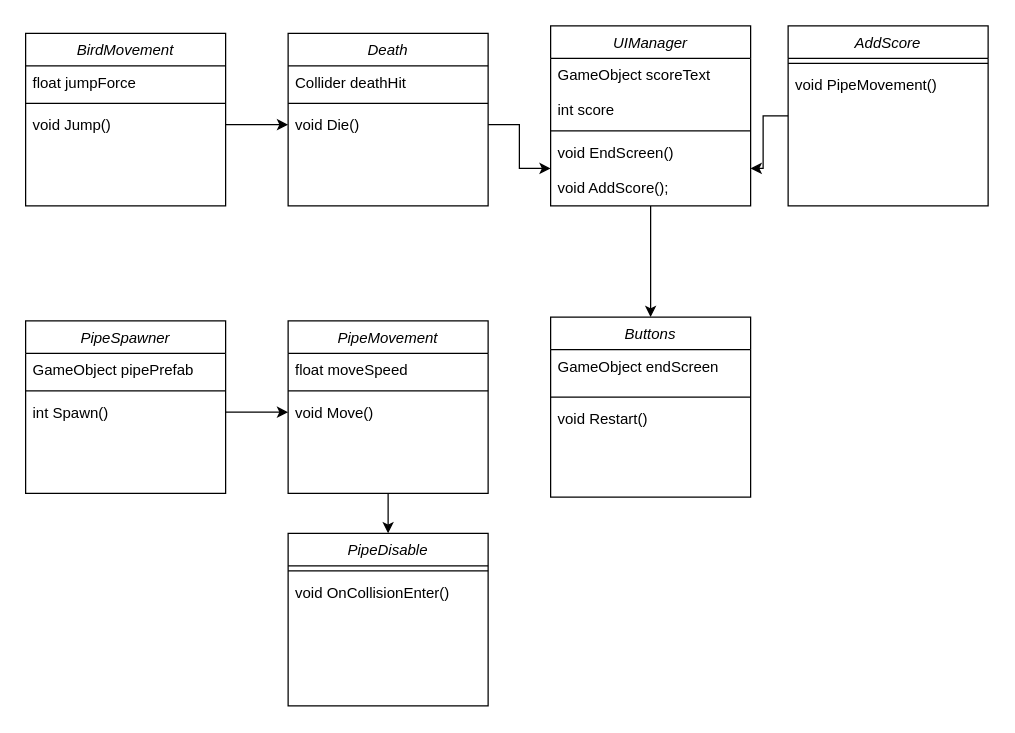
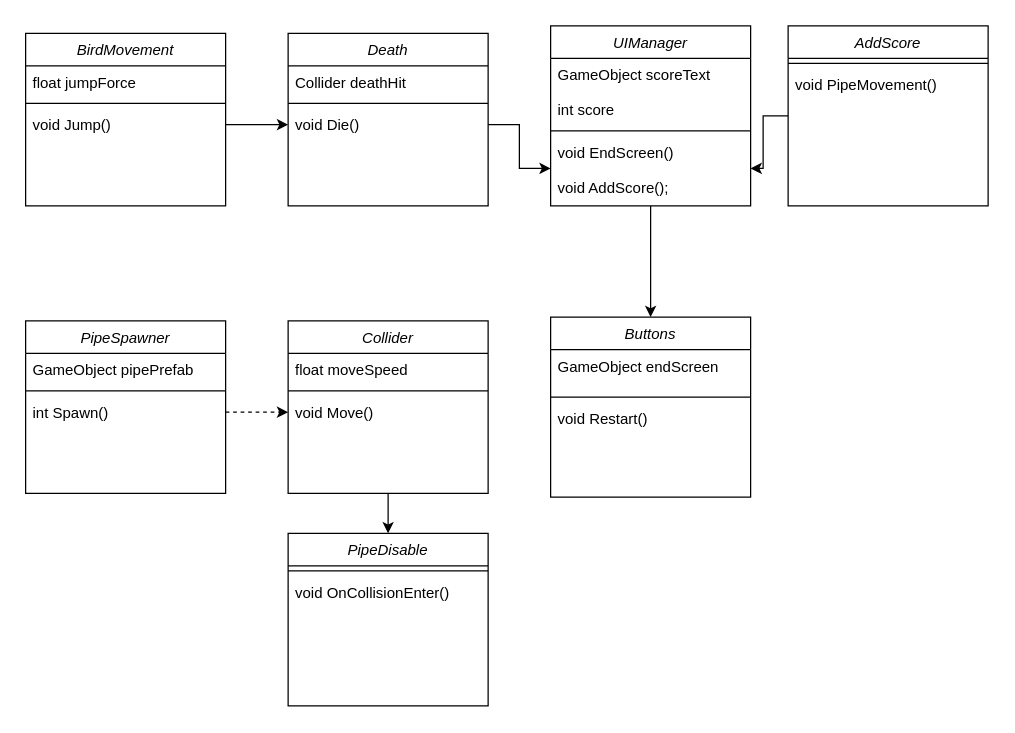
  <mxCell id="0" />
  <mxCell id="1" parent="0" />
  <mxCell id="2" value="BirdMovement" style="swimlane;fontStyle=2;align=center;verticalAlign=top;childLayout=stackLayout;horizontal=1;startSize=26;horizontalStack=0;resizeParent=1;resizeLast=0;collapsible=1;marginBottom=0;rounded=0;shadow=0;strokeWidth=1;" parent="1" vertex="1"><mxGeometry x="20" y="26" width="160" height="138" as="geometry"><mxRectangle x="220" y="120" width="160" height="26" as="alternateBounds" /></mxGeometry></mxCell>
  <mxCell id="3" value="float jumpForce" style="text;align=left;verticalAlign=top;spacingLeft=4;spacingRight=4;overflow=hidden;rotatable=0;points=[[0,0.5],[1,0.5]];portConstraint=eastwest;" parent="2" vertex="1"><mxGeometry y="26" width="160" height="26" as="geometry" /></mxCell>
  <mxCell id="4" value="" style="line;html=1;strokeWidth=1;align=left;verticalAlign=middle;spacingTop=-1;spacingLeft=3;spacingRight=3;rotatable=0;labelPosition=right;points=[];portConstraint=eastwest;" parent="2" vertex="1"><mxGeometry y="52" width="160" height="8" as="geometry" /></mxCell>
  <mxCell id="5" value="void Jump()" style="text;align=left;verticalAlign=top;spacingLeft=4;spacingRight=4;overflow=hidden;rotatable=0;points=[[0,0.5],[1,0.5]];portConstraint=eastwest;" parent="2" vertex="1"><mxGeometry y="60" width="160" height="26" as="geometry" /></mxCell>
  <mxCell id="6" style="edgeStyle=orthogonalEdgeStyle;rounded=0;orthogonalLoop=1;jettySize=auto;html=1;exitX=0.5;exitY=1;exitDx=0;exitDy=0;entryX=0.5;entryY=0;entryDx=0;entryDy=0;" edge="1" parent="1" source="7" target="31"><mxGeometry relative="1" as="geometry" /></mxCell>
- <mxCell id="7" value="PipeMovement" style="swimlane;fontStyle=2;align=center;verticalAlign=top;childLayout=stackLayout;horizontal=1;startSize=26;horizontalStack=0;resizeParent=1;resizeLast=0;collapsible=1;marginBottom=0;rounded=0;shadow=0;strokeWidth=1;" parent="1" vertex="1"><mxGeometry x="230" y="256" width="160" height="138" as="geometry"><mxRectangle x="220" y="120" width="160" height="26" as="alternateBounds" /></mxGeometry></mxCell>
+ <mxCell id="7" value="Collider" style="swimlane;fontStyle=2;align=center;verticalAlign=top;childLayout=stackLayout;horizontal=1;startSize=26;horizontalStack=0;resizeParent=1;resizeLast=0;collapsible=1;marginBottom=0;rounded=0;shadow=0;strokeWidth=1;" parent="1" vertex="1"><mxGeometry x="230" y="256" width="160" height="138" as="geometry"><mxRectangle x="220" y="120" width="160" height="26" as="alternateBounds" /></mxGeometry></mxCell>
  <mxCell id="8" value="float moveSpeed" style="text;align=left;verticalAlign=top;spacingLeft=4;spacingRight=4;overflow=hidden;rotatable=0;points=[[0,0.5],[1,0.5]];portConstraint=eastwest;" parent="7" vertex="1"><mxGeometry y="26" width="160" height="26" as="geometry" /></mxCell>
  <mxCell id="9" value="" style="line;html=1;strokeWidth=1;align=left;verticalAlign=middle;spacingTop=-1;spacingLeft=3;spacingRight=3;rotatable=0;labelPosition=right;points=[];portConstraint=eastwest;" parent="7" vertex="1"><mxGeometry y="52" width="160" height="8" as="geometry" /></mxCell>
  <mxCell id="10" value="void Move()" style="text;align=left;verticalAlign=top;spacingLeft=4;spacingRight=4;overflow=hidden;rotatable=0;points=[[0,0.5],[1,0.5]];portConstraint=eastwest;" parent="7" vertex="1"><mxGeometry y="60" width="160" height="26" as="geometry" /></mxCell>
  <mxCell id="11" value="PipeSpawner" style="swimlane;fontStyle=2;align=center;verticalAlign=top;childLayout=stackLayout;horizontal=1;startSize=26;horizontalStack=0;resizeParent=1;resizeLast=0;collapsible=1;marginBottom=0;rounded=0;shadow=0;strokeWidth=1;" parent="1" vertex="1"><mxGeometry x="20" y="256" width="160" height="138" as="geometry"><mxRectangle x="220" y="120" width="160" height="26" as="alternateBounds" /></mxGeometry></mxCell>
  <mxCell id="12" value="GameObject pipePrefab" style="text;align=left;verticalAlign=top;spacingLeft=4;spacingRight=4;overflow=hidden;rotatable=0;points=[[0,0.5],[1,0.5]];portConstraint=eastwest;" parent="11" vertex="1"><mxGeometry y="26" width="160" height="26" as="geometry" /></mxCell>
  <mxCell id="13" value="" style="line;html=1;strokeWidth=1;align=left;verticalAlign=middle;spacingTop=-1;spacingLeft=3;spacingRight=3;rotatable=0;labelPosition=right;points=[];portConstraint=eastwest;" parent="11" vertex="1"><mxGeometry y="52" width="160" height="8" as="geometry" /></mxCell>
  <mxCell id="14" value="int Spawn()" style="text;align=left;verticalAlign=top;spacingLeft=4;spacingRight=4;overflow=hidden;rotatable=0;points=[[0,0.5],[1,0.5]];portConstraint=eastwest;" parent="11" vertex="1"><mxGeometry y="60" width="160" height="26" as="geometry" /></mxCell>
  <mxCell id="15" style="edgeStyle=orthogonalEdgeStyle;rounded=0;orthogonalLoop=1;jettySize=auto;html=1;entryX=0.5;entryY=0;entryDx=0;entryDy=0;" edge="1" parent="1" source="16" target="24"><mxGeometry relative="1" as="geometry" /></mxCell>
  <mxCell id="16" value="UIManager" style="swimlane;fontStyle=2;align=center;verticalAlign=top;childLayout=stackLayout;horizontal=1;startSize=26;horizontalStack=0;resizeParent=1;resizeLast=0;collapsible=1;marginBottom=0;rounded=0;shadow=0;strokeWidth=1;" parent="1" vertex="1"><mxGeometry x="440" y="20" width="160" height="144" as="geometry"><mxRectangle x="530" y="34" width="160" height="26" as="alternateBounds" /></mxGeometry></mxCell>
  <mxCell id="17" value="GameObject scoreText&#10;&#10;int score" style="text;align=left;verticalAlign=top;spacingLeft=4;spacingRight=4;overflow=hidden;rotatable=0;points=[[0,0.5],[1,0.5]];portConstraint=eastwest;" parent="16" vertex="1"><mxGeometry y="26" width="160" height="54" as="geometry" /></mxCell>
  <mxCell id="18" value="" style="line;html=1;strokeWidth=1;align=left;verticalAlign=middle;spacingTop=-1;spacingLeft=3;spacingRight=3;rotatable=0;labelPosition=right;points=[];portConstraint=eastwest;" parent="16" vertex="1"><mxGeometry y="80" width="160" height="8" as="geometry" /></mxCell>
  <mxCell id="19" value="void EndScreen()&#10;&#10;void AddScore();" style="text;align=left;verticalAlign=top;spacingLeft=4;spacingRight=4;overflow=hidden;rotatable=0;points=[[0,0.5],[1,0.5]];portConstraint=eastwest;" parent="16" vertex="1"><mxGeometry y="88" width="160" height="52" as="geometry" /></mxCell>
  <mxCell id="20" value="Death" style="swimlane;fontStyle=2;align=center;verticalAlign=top;childLayout=stackLayout;horizontal=1;startSize=26;horizontalStack=0;resizeParent=1;resizeLast=0;collapsible=1;marginBottom=0;rounded=0;shadow=0;strokeWidth=1;" parent="1" vertex="1"><mxGeometry x="230" y="26" width="160" height="138" as="geometry"><mxRectangle x="220" y="120" width="160" height="26" as="alternateBounds" /></mxGeometry></mxCell>
  <mxCell id="21" value="Collider deathHit" style="text;align=left;verticalAlign=top;spacingLeft=4;spacingRight=4;overflow=hidden;rotatable=0;points=[[0,0.5],[1,0.5]];portConstraint=eastwest;" parent="20" vertex="1"><mxGeometry y="26" width="160" height="26" as="geometry" /></mxCell>
  <mxCell id="22" value="" style="line;html=1;strokeWidth=1;align=left;verticalAlign=middle;spacingTop=-1;spacingLeft=3;spacingRight=3;rotatable=0;labelPosition=right;points=[];portConstraint=eastwest;" parent="20" vertex="1"><mxGeometry y="52" width="160" height="8" as="geometry" /></mxCell>
  <mxCell id="23" value="void Die()" style="text;align=left;verticalAlign=top;spacingLeft=4;spacingRight=4;overflow=hidden;rotatable=0;points=[[0,0.5],[1,0.5]];portConstraint=eastwest;" parent="20" vertex="1"><mxGeometry y="60" width="160" height="26" as="geometry" /></mxCell>
  <mxCell id="24" value="Buttons" style="swimlane;fontStyle=2;align=center;verticalAlign=top;childLayout=stackLayout;horizontal=1;startSize=26;horizontalStack=0;resizeParent=1;resizeLast=0;collapsible=1;marginBottom=0;rounded=0;shadow=0;strokeWidth=1;" parent="1" vertex="1"><mxGeometry x="440" y="253" width="160" height="144" as="geometry"><mxRectangle x="590" y="168" width="160" height="26" as="alternateBounds" /></mxGeometry></mxCell>
  <mxCell id="25" value="GameObject endScreen" style="text;align=left;verticalAlign=top;spacingLeft=4;spacingRight=4;overflow=hidden;rotatable=0;points=[[0,0.5],[1,0.5]];portConstraint=eastwest;" parent="24" vertex="1"><mxGeometry y="26" width="160" height="34" as="geometry" /></mxCell>
  <mxCell id="26" value="" style="line;html=1;strokeWidth=1;align=left;verticalAlign=middle;spacingTop=-1;spacingLeft=3;spacingRight=3;rotatable=0;labelPosition=right;points=[];portConstraint=eastwest;" parent="24" vertex="1"><mxGeometry y="60" width="160" height="8" as="geometry" /></mxCell>
  <mxCell id="27" value="void Restart()" style="text;align=left;verticalAlign=top;spacingLeft=4;spacingRight=4;overflow=hidden;rotatable=0;points=[[0,0.5],[1,0.5]];portConstraint=eastwest;" parent="24" vertex="1"><mxGeometry y="68" width="160" height="26" as="geometry" /></mxCell>
- <mxCell id="28" style="edgeStyle=orthogonalEdgeStyle;rounded=0;orthogonalLoop=1;jettySize=auto;html=1;entryX=0;entryY=0.5;entryDx=0;entryDy=0;" edge="1" parent="1" source="14" target="10"><mxGeometry relative="1" as="geometry" /></mxCell>
+ <mxCell id="28" style="edgeStyle=orthogonalEdgeStyle;rounded=0;orthogonalLoop=1;jettySize=auto;html=1;entryX=0;entryY=0.5;entryDx=0;entryDy=0;dashed=1;" edge="1" parent="1" source="14" target="10"><mxGeometry relative="1" as="geometry" /></mxCell>
  <mxCell id="29" style="edgeStyle=orthogonalEdgeStyle;rounded=0;orthogonalLoop=1;jettySize=auto;html=1;entryX=0;entryY=0.5;entryDx=0;entryDy=0;" edge="1" parent="1" source="5" target="23"><mxGeometry relative="1" as="geometry" /></mxCell>
  <mxCell id="30" style="edgeStyle=orthogonalEdgeStyle;rounded=0;orthogonalLoop=1;jettySize=auto;html=1;" edge="1" parent="1" source="23" target="19"><mxGeometry relative="1" as="geometry" /></mxCell>
  <mxCell id="31" value="PipeDisable" style="swimlane;fontStyle=2;align=center;verticalAlign=top;childLayout=stackLayout;horizontal=1;startSize=26;horizontalStack=0;resizeParent=1;resizeLast=0;collapsible=1;marginBottom=0;rounded=0;shadow=0;strokeWidth=1;" vertex="1" parent="1"><mxGeometry x="230" y="426" width="160" height="138" as="geometry"><mxRectangle x="220" y="120" width="160" height="26" as="alternateBounds" /></mxGeometry></mxCell>
  <mxCell id="32" value="" style="line;html=1;strokeWidth=1;align=left;verticalAlign=middle;spacingTop=-1;spacingLeft=3;spacingRight=3;rotatable=0;labelPosition=right;points=[];portConstraint=eastwest;" vertex="1" parent="31"><mxGeometry y="26" width="160" height="8" as="geometry" /></mxCell>
  <mxCell id="33" value="void OnCollisionEnter()" style="text;align=left;verticalAlign=top;spacingLeft=4;spacingRight=4;overflow=hidden;rotatable=0;points=[[0,0.5],[1,0.5]];portConstraint=eastwest;" vertex="1" parent="31"><mxGeometry y="34" width="160" height="26" as="geometry" /></mxCell>
  <mxCell id="34" style="edgeStyle=orthogonalEdgeStyle;rounded=0;orthogonalLoop=1;jettySize=auto;html=1;entryX=1;entryY=0.5;entryDx=0;entryDy=0;" edge="1" parent="1" source="35" target="19"><mxGeometry relative="1" as="geometry" /></mxCell>
  <mxCell id="35" value="AddScore" style="swimlane;fontStyle=2;align=center;verticalAlign=top;childLayout=stackLayout;horizontal=1;startSize=26;horizontalStack=0;resizeParent=1;resizeLast=0;collapsible=1;marginBottom=0;rounded=0;shadow=0;strokeWidth=1;" vertex="1" parent="1"><mxGeometry x="630" y="20" width="160" height="144" as="geometry"><mxRectangle x="530" y="34" width="160" height="26" as="alternateBounds" /></mxGeometry></mxCell>
  <mxCell id="36" value="" style="line;html=1;strokeWidth=1;align=left;verticalAlign=middle;spacingTop=-1;spacingLeft=3;spacingRight=3;rotatable=0;labelPosition=right;points=[];portConstraint=eastwest;" vertex="1" parent="35"><mxGeometry y="26" width="160" height="8" as="geometry" /></mxCell>
  <mxCell id="37" value="void PipeMovement()" style="text;align=left;verticalAlign=top;spacingLeft=4;spacingRight=4;overflow=hidden;rotatable=0;points=[[0,0.5],[1,0.5]];portConstraint=eastwest;" vertex="1" parent="35"><mxGeometry y="34" width="160" height="52" as="geometry" /></mxCell>
